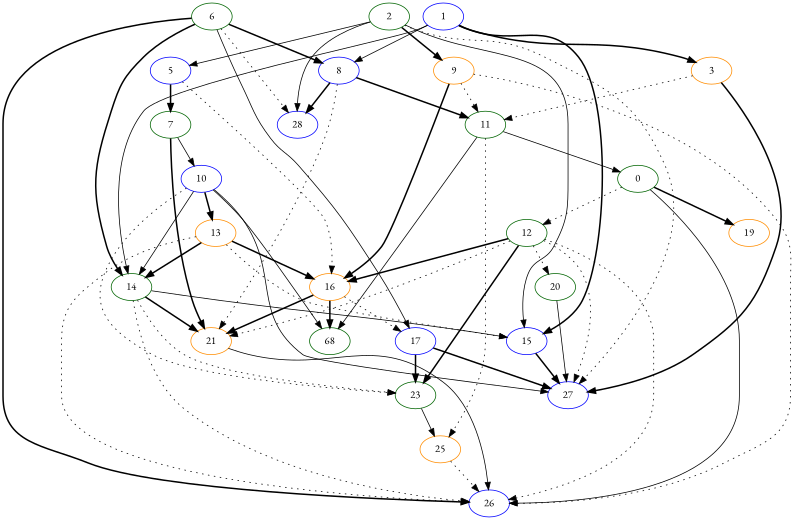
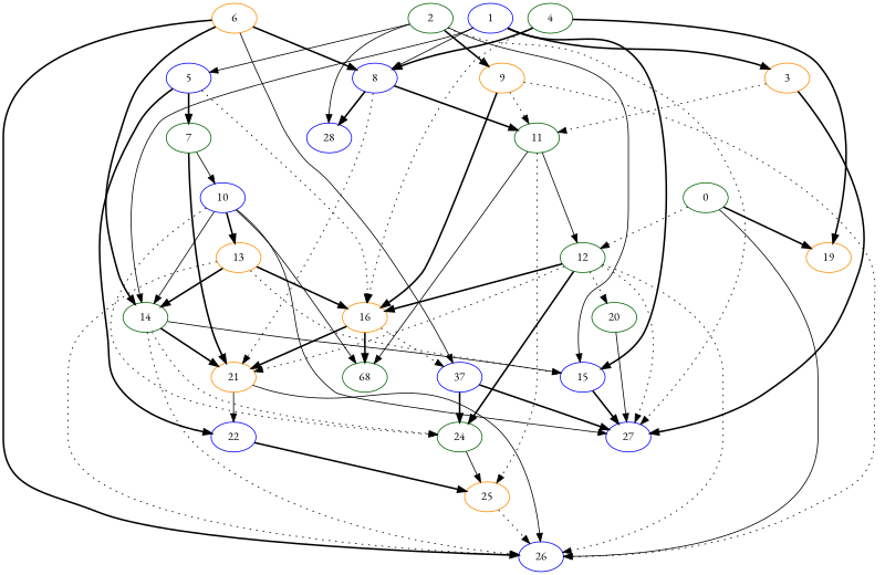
  digraph {
    fontname="EB Garamond"
    node [Weight=7 color=darkgreen fontname="EB Garamond"]
    edge [Weight=27 fontname="EB Garamond" style=bold]
    2
    5 [Weight=8 color=blue]
    9 [color=darkorange]
    15 [Weight=8 color=blue]
    27 [color=blue]
    28 [Weight=3 color=blue]
    16 [Weight=8 color=darkorange]
+   22 [Weight=10 color=blue]
    7 [Weight=9]
    11 [Weight=5]
    26 [Weight=3 color=blue]
-   6 [Weight=4]
+   6 [Weight=4 color=darkorange]
    8 [Weight=5 color=blue]
    14 [Weight=6]
-   17 [Weight=4 color=blue]
+   17 [Weight=4 color=blue label=37]
    21 [Weight=10 color=darkorange]
    n17 [Weight=9 label=68]
    25 [Weight=8 color=darkorange]
+   4 [Weight=5]
    19 [Weight=10 color=darkorange]
    1 [Weight=4 color=blue]
    3 [color=darkorange]
-   24 [Weight=3 label=23]
+   24 [Weight=3]
    10 [Weight=2 color=blue]
    13 [Weight=2 color=darkorange]
    12 [Weight=3]
    0 [Weight=9]
    20
    2 -> 5 [Weight=23 style=solid]
    2 -> 9 [Weight=23]
    2 -> 15 [Weight=39 style=solid]
    2 -> 27 [Weight=8 style=dotted]
    2 -> 28 [Weight=39 style=solid]
    5 -> 16 [Weight=23 style=dotted]
+   5 -> 22
    5 -> 7
    9 -> 16 [Weight=20]
    9 -> 11 [Weight=39 style=dotted]
    9 -> 26 [Weight=31 style=dotted]
    15 -> 27 [Weight=20]
    16 -> 17 [Weight=12 style=dotted]
    16 -> 21 [Weight=8]
    16 -> n17 [Weight=35]
+   22 -> 25 [Weight=16]
    7 -> 21
    7 -> 10 [Weight=31 style=solid]
    11 -> n17 [Weight=39 style=solid]
    11 -> 25 [Weight=16 style=dotted]
-   11 -> 0 [Weight=31 style=solid]
-   6 -> 28 [Weight=35 style=dotted]
+   11 -> 12 [Weight=31 style=solid]
    6 -> 26 [Weight=39]
    6 -> 8 [Weight=16]
    6 -> 14 [Weight=16]
    6 -> 17 [style=solid]
    8 -> 28 [Weight=20]
    8 -> 11 [Weight=20]
    8 -> 21 [Weight=23 style=dotted]
    14 -> 15 [Weight=8 style=solid]
    14 -> 26 [Weight=39 style=dotted]
    14 -> 21 [Weight=39]
    14 -> 24 [Weight=31 style=dotted]
    17 -> 27 [Weight=31]
    17 -> 24 [Weight=23]
+   21 -> 22 [style=solid]
    21 -> 26 [Weight=35 style=solid]
    25 -> 26 [Weight=16 style=dotted]
+   4 -> 16 [Weight=20 style=dotted]
+   4 -> 8 [Weight=35]
+   4 -> 19 [Weight=31]
    1 -> 15
    1 -> 8 [Weight=12 style=solid]
    1 -> 14 [Weight=12 style=solid]
    1 -> 3
    3 -> 27 [Weight=31]
    3 -> 11 [Weight=23 style=dotted]
    24 -> 25 [style=solid]
    10 -> 27 [Weight=16 style=solid]
    10 -> 14 [style=solid]
    10 -> n17 [Weight=23 style=solid]
    10 -> 24 [Weight=20 style=dotted]
    10 -> 13 [Weight=8]
    13 -> 15 [Weight=8 style=dotted]
    13 -> 16 [Weight=8]
    13 -> 26 [Weight=39 style=dotted]
    13 -> 14 [Weight=35]
    12 -> 27 [Weight=20 style=dotted]
    12 -> 16 [Weight=31]
    12 -> 26 [style=dotted]
    12 -> 21 [Weight=23 style=dotted]
    12 -> 24 [Weight=16]
    12 -> 20 [Weight=8 style=dotted]
    0 -> 26 [style=solid]
    0 -> 19 [Weight=8]
    0 -> 12 [Weight=35 style=dotted]
    20 -> 27 [Weight=31 style=solid]
  }
